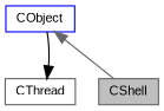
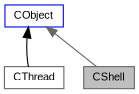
  digraph {
    fontname="Liberation Sans"
    node [color=gray40 fillcolor=white fontname="Liberation Sans" fontsize=10 shape=record style=filled]
    edge [dir=back fontname="Liberation Sans" fontsize=10 labelfontname=Helvetica labelfontsize=10 style=solid]
    n1 [fillcolor=grey75 fontcolor=black height=0.2 label=CShell width=0.4]
    n2 [height=0.2 label=CThread width=0.4]
    n3 [color=blue height=0.2 label=CObject width=0.4]
    n3 -> n1 [color=gray40]
-   n2 -> n3 [color=black]
+   n3 -> n2 [color=black]
  }
